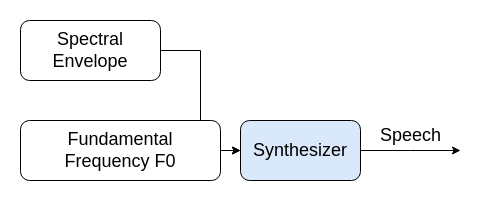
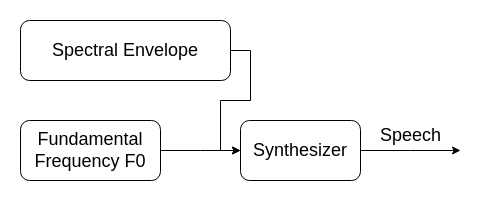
  <mxCell id="0" />
  <mxCell id="1" parent="0" />
  <mxCell id="2" style="edgeStyle=orthogonalEdgeStyle;rounded=0;orthogonalLoop=1;jettySize=auto;html=1;exitX=1;exitY=0.5;exitDx=0;exitDy=0;entryX=0;entryY=0.5;entryDx=0;entryDy=0;fontSize=18;" edge="1" parent="1" source="3" target="7"><mxGeometry relative="1" as="geometry" /></mxCell>
- <mxCell id="3" value="Spectral Envelope" style="rounded=1;whiteSpace=wrap;html=1;fontSize=18;" vertex="1" parent="1"><mxGeometry x="20" y="20" width="140" height="60" as="geometry" /></mxCell>
+ <mxCell id="3" value="Spectral Envelope" style="rounded=1;whiteSpace=wrap;html=1;fontSize=18;" vertex="1" parent="1"><mxGeometry x="20" y="20" width="210" height="60" as="geometry" /></mxCell>
  <mxCell id="4" style="edgeStyle=orthogonalEdgeStyle;rounded=0;orthogonalLoop=1;jettySize=auto;html=1;fontSize=18;" edge="1" parent="1" source="5"><mxGeometry relative="1" as="geometry"><mxPoint x="240" y="150" as="targetPoint" /></mxGeometry></mxCell>
- <mxCell id="5" value="&lt;div style=&quot;font-size: 18px;&quot;&gt;Fundamental&lt;/div&gt;&lt;div style=&quot;font-size: 18px;&quot;&gt;Frequency F0&lt;/div&gt;" style="rounded=1;whiteSpace=wrap;html=1;fontSize=18;" vertex="1" parent="1"><mxGeometry x="20" y="120" width="200" height="60" as="geometry" /></mxCell>
+ <mxCell id="5" value="&lt;div style=&quot;font-size: 18px;&quot;&gt;Fundamental&lt;/div&gt;&lt;div style=&quot;font-size: 18px;&quot;&gt;Frequency F0&lt;/div&gt;" style="rounded=1;whiteSpace=wrap;html=1;fontSize=18;" vertex="1" parent="1"><mxGeometry x="20" y="120" width="140" height="60" as="geometry" /></mxCell>
  <mxCell id="6" style="edgeStyle=orthogonalEdgeStyle;rounded=0;orthogonalLoop=1;jettySize=auto;html=1;exitX=1;exitY=0.5;exitDx=0;exitDy=0;fontSize=18;" edge="1" parent="1" source="7"><mxGeometry relative="1" as="geometry"><mxPoint x="460" y="150" as="targetPoint" /></mxGeometry></mxCell>
- <mxCell id="7" value="Synthesizer" style="rounded=1;whiteSpace=wrap;html=1;fontSize=18;fillColor=#dae8fc;" vertex="1" parent="1"><mxGeometry x="240" y="120" width="120" height="60" as="geometry" /></mxCell>
+ <mxCell id="7" value="Synthesizer" style="rounded=1;whiteSpace=wrap;html=1;fontSize=18;" vertex="1" parent="1"><mxGeometry x="240" y="120" width="120" height="60" as="geometry" /></mxCell>
  <mxCell id="8" value="Speech" style="text;html=1;align=center;verticalAlign=middle;resizable=0;points=[];autosize=1;fontSize=18;" vertex="1" parent="1"><mxGeometry x="370" y="120" width="80" height="30" as="geometry" /></mxCell>
